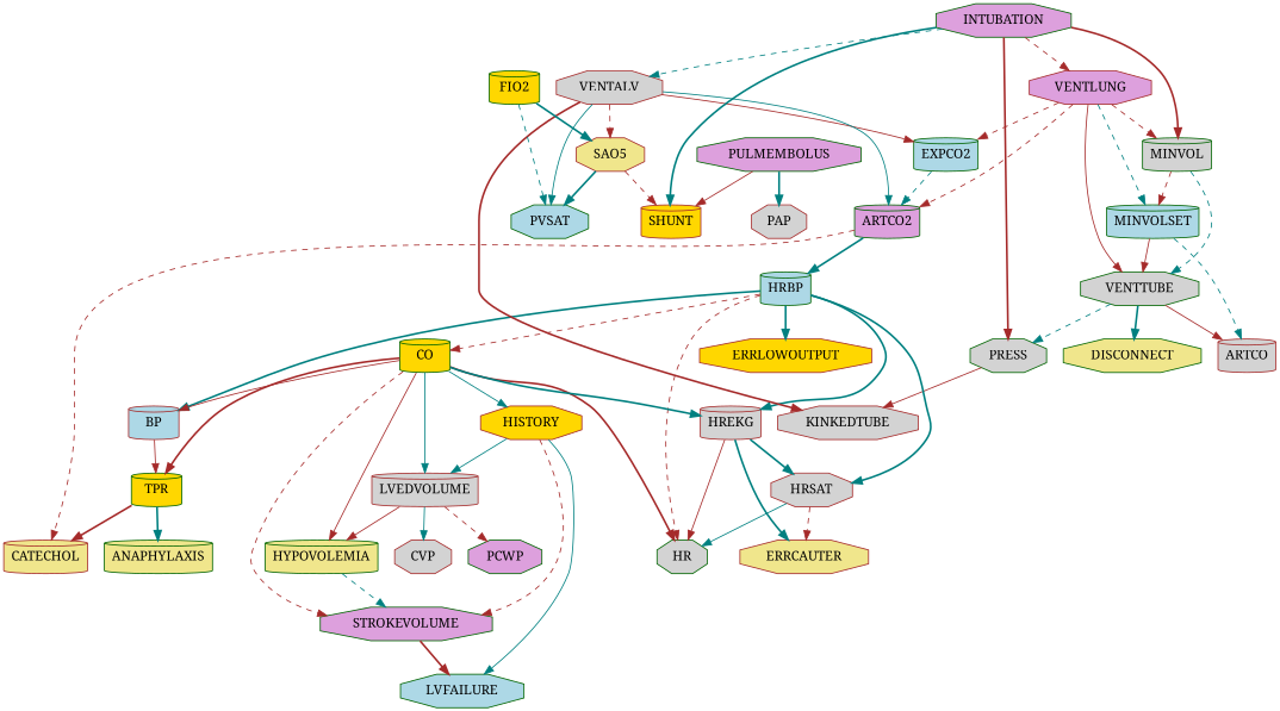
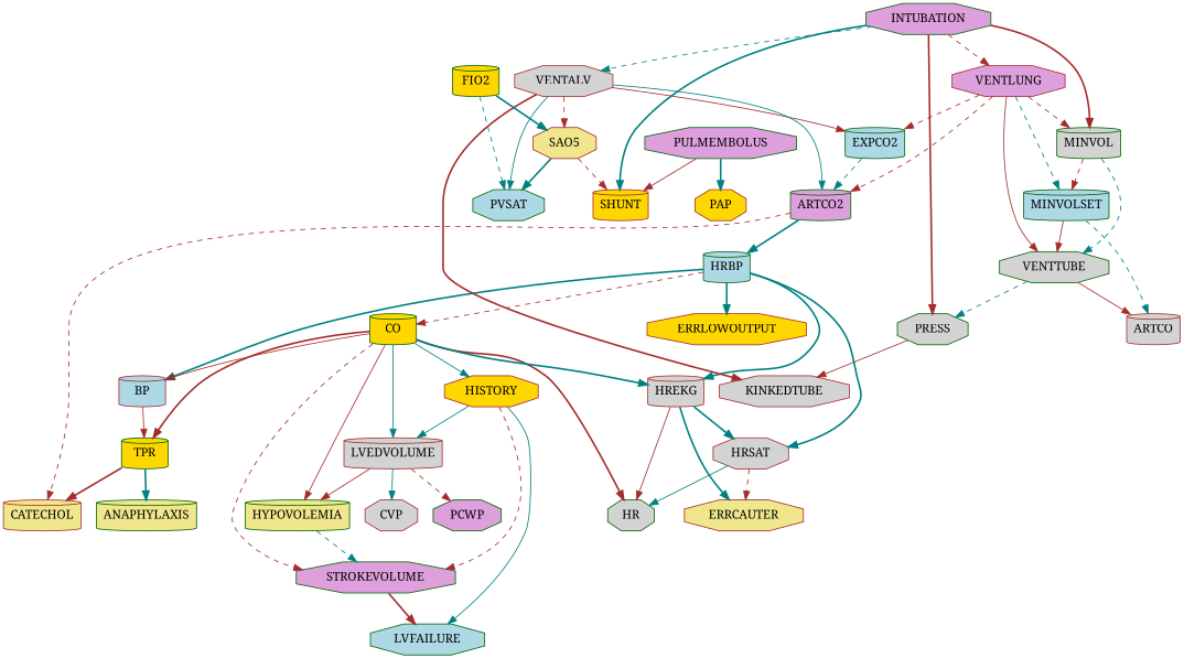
  digraph {
    fontname="Noto Serif"
    node [color=darkgreen fillcolor=lightgrey fontname="Noto Serif" shape=octagon style=filled]
    edge [color=brown fontname="Noto Serif" style=dashed]
    PULMEMBOLUS [fillcolor=plum]
-   PAP [color=brown]
+   PAP [color=brown fillcolor=gold]
    SHUNT [color=brown fillcolor=gold shape=cylinder]
    VENTLUNG [color=brown fillcolor=plum]
    EXPCO2 [fillcolor=lightblue shape=cylinder]
    MINVOL [shape=cylinder]
    VENTTUBE
    MINVOLSET [fillcolor=lightblue shape=cylinder]
    ARTCO2 [fillcolor=plum shape=cylinder]
    PRESS
-   DISCONNECT [fillcolor=khaki]
    n12 [color=brown label=ARTCO shape=cylinder]
    HRBP [fillcolor=lightblue shape=cylinder]
    CATECHOL [color=brown fillcolor=khaki shape=cylinder]
    VENTALV [color=brown]
    KINKEDTUBE [color=brown]
    n17 [color=brown fillcolor=khaki label=SAO5]
    PVSAT [fillcolor=lightblue]
    INTUBATION [fillcolor=plum]
    HISTORY [color=brown fillcolor=gold]
    LVEDVOLUME [color=brown shape=cylinder]
    STROKEVOLUME [fillcolor=plum]
    LVFAILURE [fillcolor=lightblue]
    HYPOVOLEMIA [fillcolor=khaki shape=cylinder]
    CVP [color=brown]
    PCWP [fillcolor=plum]
    CO [fillcolor=gold shape=cylinder]
    HR
    HREKG [color=brown shape=cylinder]
    TPR [fillcolor=gold shape=cylinder]
    BP [color=brown fillcolor=lightblue shape=cylinder]
    HRSAT [color=brown]
    ERRCAUTER [color=brown fillcolor=khaki]
    ANAPHYLAXIS [fillcolor=khaki shape=cylinder]
    ERRLOWOUTPUT [color=brown fillcolor=gold]
    FIO2 [fillcolor=gold shape=cylinder]
    PULMEMBOLUS -> PAP [color=teal style=bold]
    PULMEMBOLUS -> SHUNT [style=solid]
    VENTLUNG -> EXPCO2
    VENTLUNG -> MINVOL
    VENTLUNG -> VENTTUBE [style=solid]
    VENTLUNG -> MINVOLSET [color=teal]
    VENTLUNG -> ARTCO2
    EXPCO2 -> ARTCO2 [color=teal]
    MINVOL -> VENTTUBE [color=teal]
    MINVOL -> MINVOLSET
    VENTTUBE -> PRESS [color=teal]
-   VENTTUBE -> DISCONNECT [color=teal style=bold]
    VENTTUBE -> n12 [style=solid]
    MINVOLSET -> VENTTUBE [style=solid]
    MINVOLSET -> n12 [color=teal]
    ARTCO2 -> HRBP [color=teal style=bold]
    ARTCO2 -> CATECHOL
    PRESS -> KINKEDTUBE [style=solid]
    HRBP -> CO
-   HRBP -> HR
    HRBP -> HREKG [color=teal style=bold]
    HRBP -> BP [color=teal style=bold]
    HRBP -> HRSAT [color=teal style=bold]
    HRBP -> ERRLOWOUTPUT [color=teal style=bold]
    VENTALV -> EXPCO2 [style=solid]
    VENTALV -> ARTCO2 [color=teal style=solid]
    VENTALV -> KINKEDTUBE [style=bold]
    VENTALV -> n17
    VENTALV -> PVSAT [color=teal style=solid]
    n17 -> SHUNT
    n17 -> PVSAT [color=teal style=bold]
    INTUBATION -> SHUNT [color=teal style=bold]
    INTUBATION -> VENTLUNG
    INTUBATION -> MINVOL [style=bold]
    INTUBATION -> PRESS [style=bold]
    INTUBATION -> VENTALV [color=teal]
    HISTORY -> LVEDVOLUME [color=teal style=solid]
    HISTORY -> STROKEVOLUME
    HISTORY -> LVFAILURE [color=teal style=solid]
    LVEDVOLUME -> HYPOVOLEMIA [style=solid]
    LVEDVOLUME -> CVP [color=teal style=solid]
    LVEDVOLUME -> PCWP
    STROKEVOLUME -> LVFAILURE [style=bold]
    HYPOVOLEMIA -> STROKEVOLUME [color=teal]
    CO -> HISTORY [color=teal style=solid]
    CO -> LVEDVOLUME [color=teal style=solid]
    CO -> STROKEVOLUME
    CO -> HYPOVOLEMIA [style=solid]
    CO -> HR [style=bold]
    CO -> HREKG [color=teal style=bold]
    CO -> TPR [style=bold]
    CO -> BP [style=solid]
    HREKG -> HR [style=solid]
    HREKG -> HRSAT [color=teal style=bold]
    HREKG -> ERRCAUTER [color=teal style=bold]
    TPR -> CATECHOL [style=bold]
    TPR -> ANAPHYLAXIS [color=teal style=bold]
    BP -> TPR [style=solid]
    HRSAT -> HR [color=teal style=solid]
    HRSAT -> ERRCAUTER
    FIO2 -> n17 [color=teal style=bold]
    FIO2 -> PVSAT [color=teal]
  }
